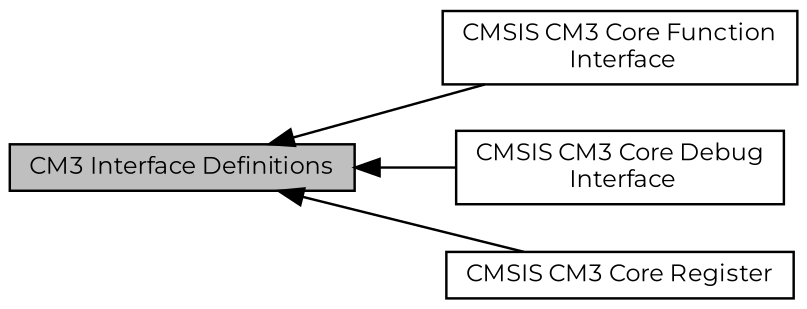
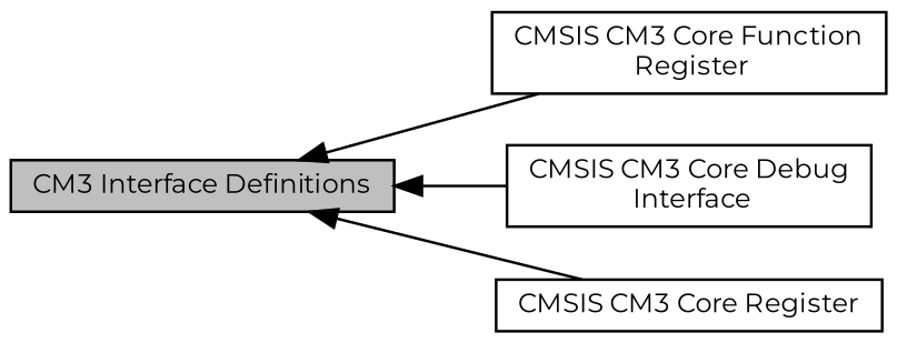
  digraph {
    fontname=Montserrat
    rankdir=LR
    node [color=black fillcolor=white fontname=Montserrat fontsize=10 shape=record style=filled]
    edge [dir=back fontname=Montserrat fontsize=10 labelfontname=Helvetica labelfontsize=10 shape=plaintext style=solid]
-   n1 [height=0.2 label="CMSIS CM3 Core Function\l Interface" width=0.4]
+   n1 [height=0.2 label="CMSIS CM3 Core Function\l Register" width=0.4]
    n2 [height=0.2 label="CMSIS CM3 Core Debug\l Interface" width=0.4]
    n3 [height=0.2 label="CMSIS CM3 Core Register" width=0.4]
    n4 [fillcolor=grey75 fontcolor=black height=0.2 label="CM3 Interface Definitions" width=0.4]
    n4 -> n1
    n4 -> n2
    n4 -> n3
  }
